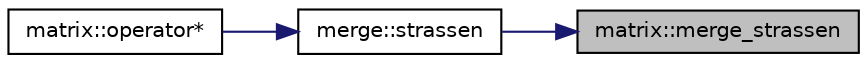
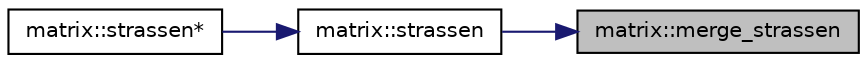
  digraph {
    rankdir=RL
    node [color=black fillcolor=white fontname=Helvetica fontsize=10 shape=record style=filled]
    edge [color=midnightblue dir=back fontname=Helvetica fontsize=10 labelfontname=Helvetica labelfontsize=10 style=solid]
    n1 [fillcolor=grey75 fontcolor=black height=0.2 label="matrix::merge_strassen" width=0.4]
-   n2 [height=0.2 label="merge::strassen" width=0.4]
-   n3 [height=0.2 label="matrix::operator*" width=0.4]
+   n2 [height=0.2 label="matrix::strassen" width=0.4]
+   n3 [height=0.2 label="matrix::strassen*" width=0.4]
    n1 -> n2
    n2 -> n3
  }
